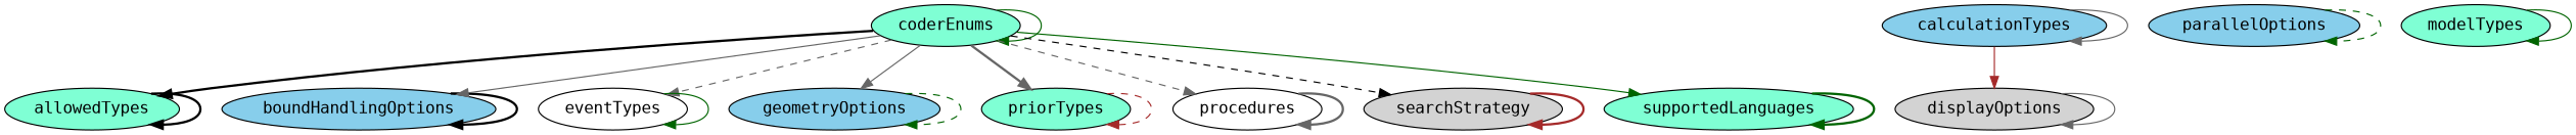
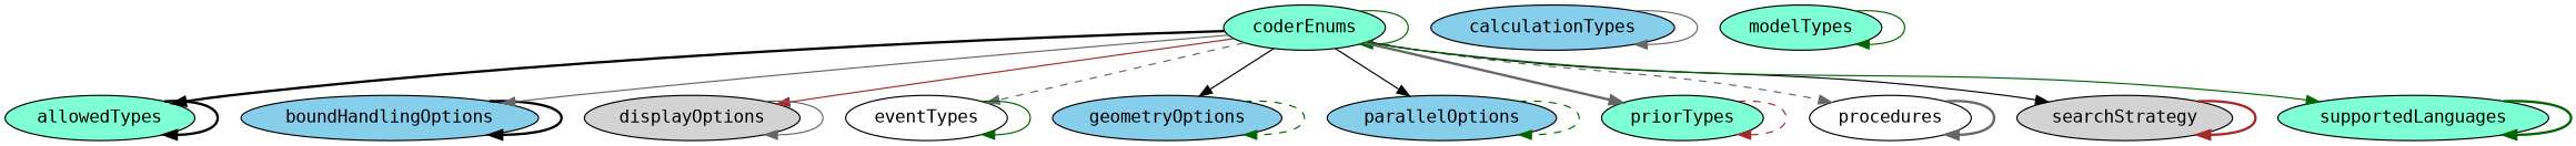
  digraph {
    fontname="DejaVu Sans Mono"
    node [fillcolor=aquamarine fontname="DejaVu Sans Mono" style=filled]
    edge [color=gray40 fontname="DejaVu Sans Mono" style=solid]
    allowedTypes
    boundHandlingOptions [fillcolor=skyblue]
    calculationTypes [fillcolor=skyblue]
    coderEnums
    displayOptions [fillcolor=lightgrey]
    eventTypes [fillcolor=white]
    geometryOptions [fillcolor=skyblue]
    parallelOptions [fillcolor=skyblue]
    priorTypes
    procedures [fillcolor=white]
    searchStrategy [fillcolor=lightgrey]
    supportedLanguages
    modelTypes
    allowedTypes -> allowedTypes [color=black style=bold]
    boundHandlingOptions -> boundHandlingOptions [color=black style=bold]
    calculationTypes -> calculationTypes
    coderEnums -> allowedTypes [color=black style=bold]
    coderEnums -> boundHandlingOptions
    coderEnums -> coderEnums [color=darkgreen]
-   calculationTypes -> displayOptions [color=brown]
+   coderEnums -> displayOptions [color=brown]
    coderEnums -> eventTypes [style=dashed]
-   coderEnums -> geometryOptions
+   coderEnums -> geometryOptions [color=black]
+   coderEnums -> parallelOptions [color=black]
    coderEnums -> priorTypes [style=bold]
    coderEnums -> procedures [style=dashed]
-   coderEnums -> searchStrategy [color=black style=dashed]
+   coderEnums -> searchStrategy [color=black]
    coderEnums -> supportedLanguages [color=darkgreen]
    displayOptions -> displayOptions
    eventTypes -> eventTypes [color=darkgreen]
    geometryOptions -> geometryOptions [color=darkgreen style=dashed]
    parallelOptions -> parallelOptions [color=darkgreen style=dashed]
    priorTypes -> priorTypes [color=brown style=dashed]
    procedures -> procedures [style=bold]
    searchStrategy -> searchStrategy [color=brown style=bold]
    supportedLanguages -> supportedLanguages [color=darkgreen style=bold]
    modelTypes -> modelTypes [color=darkgreen]
  }
